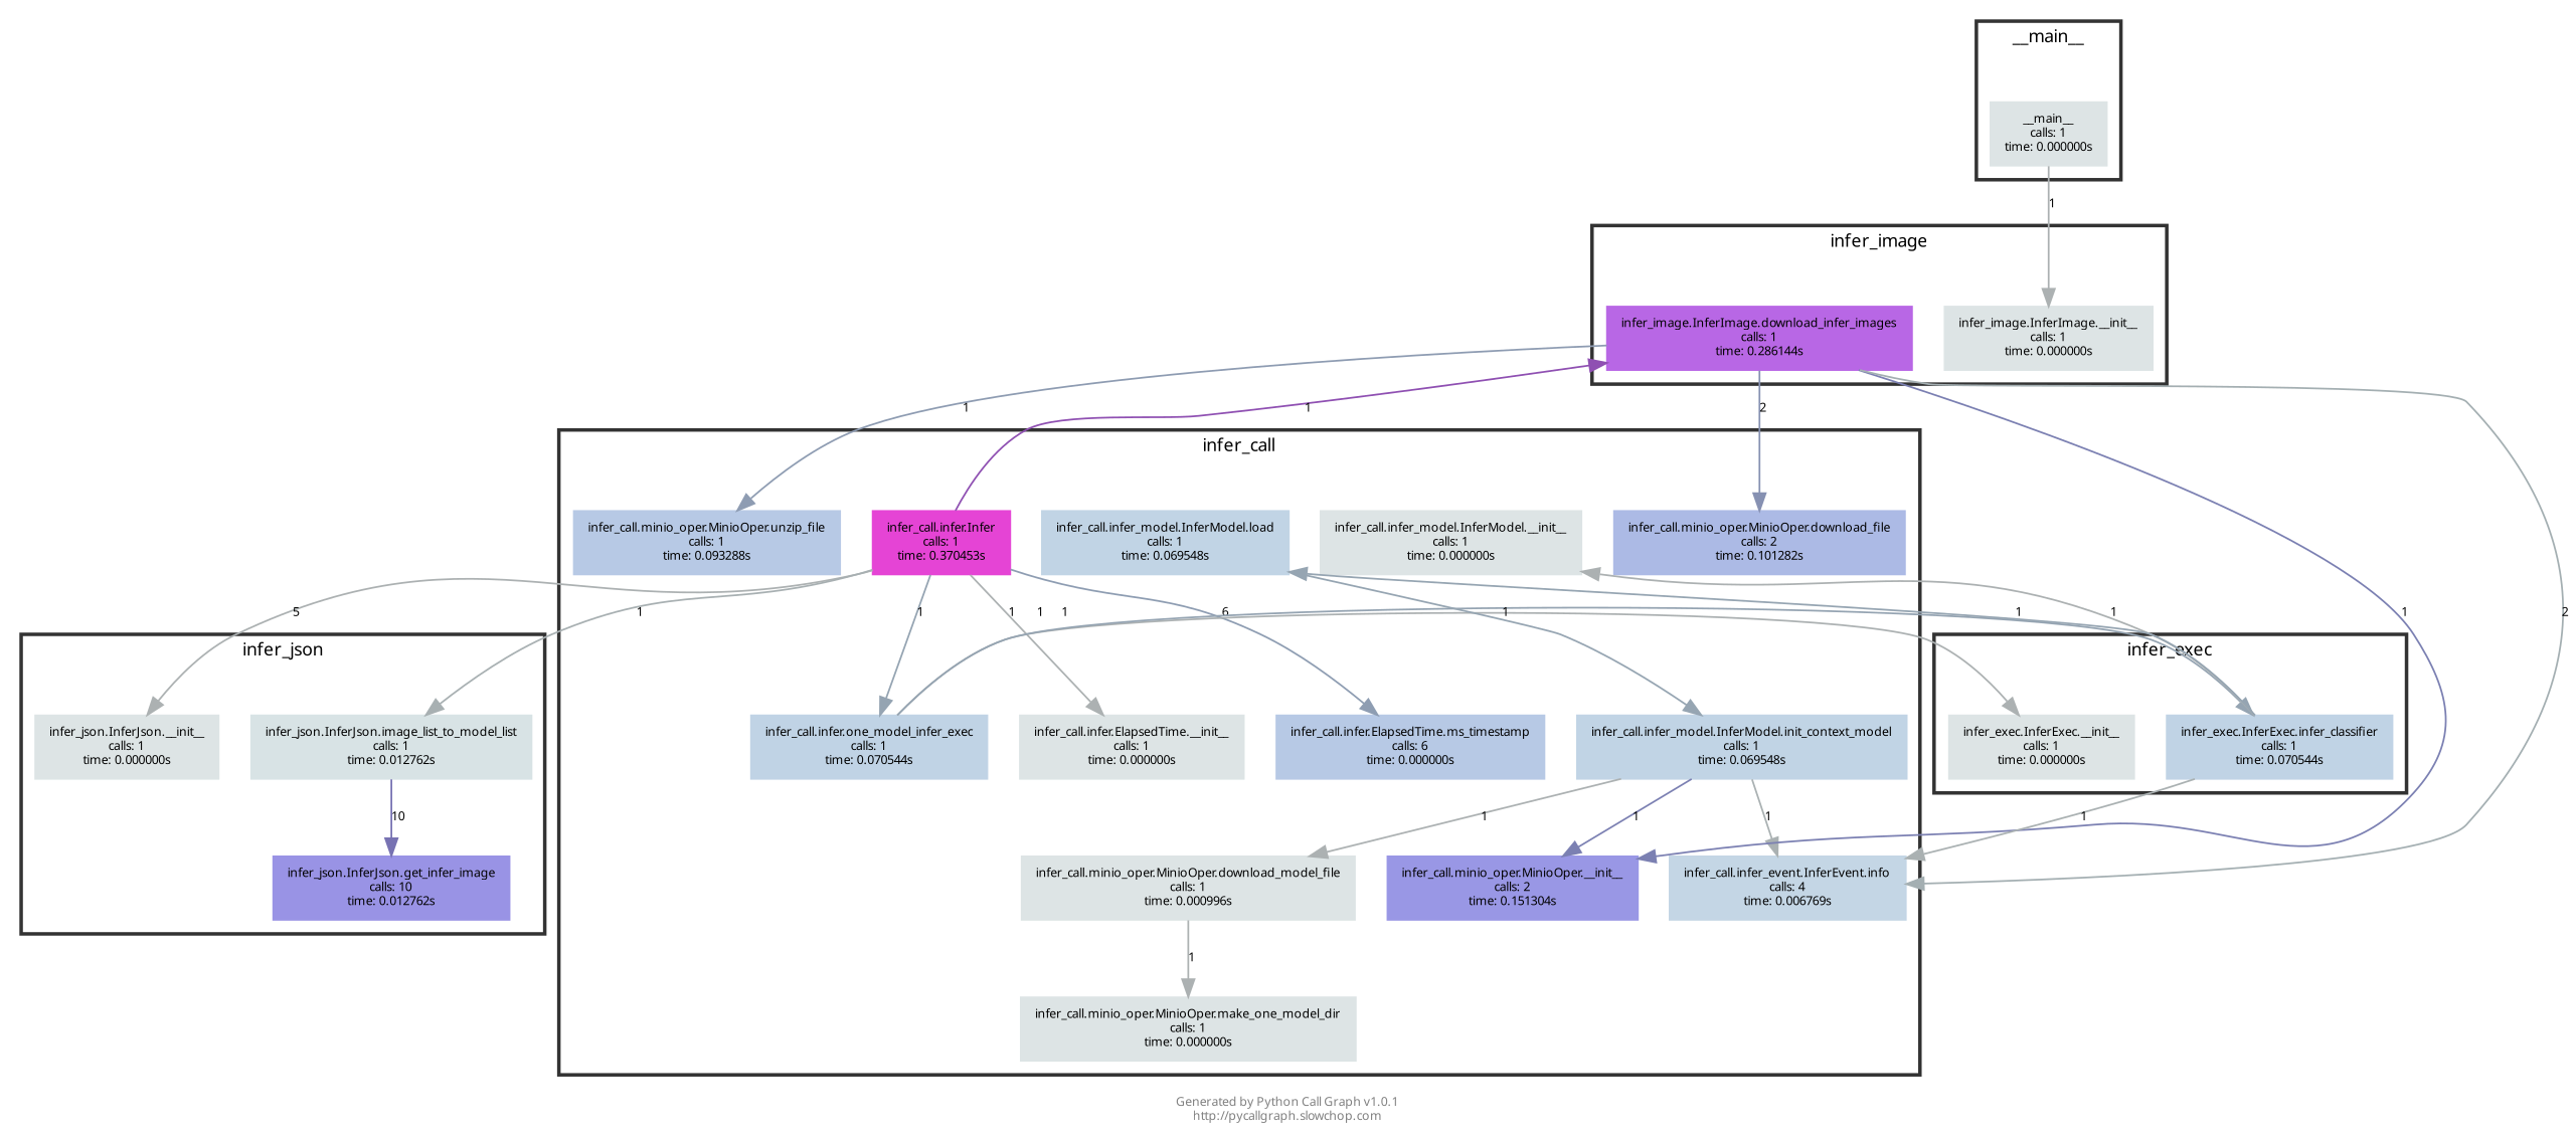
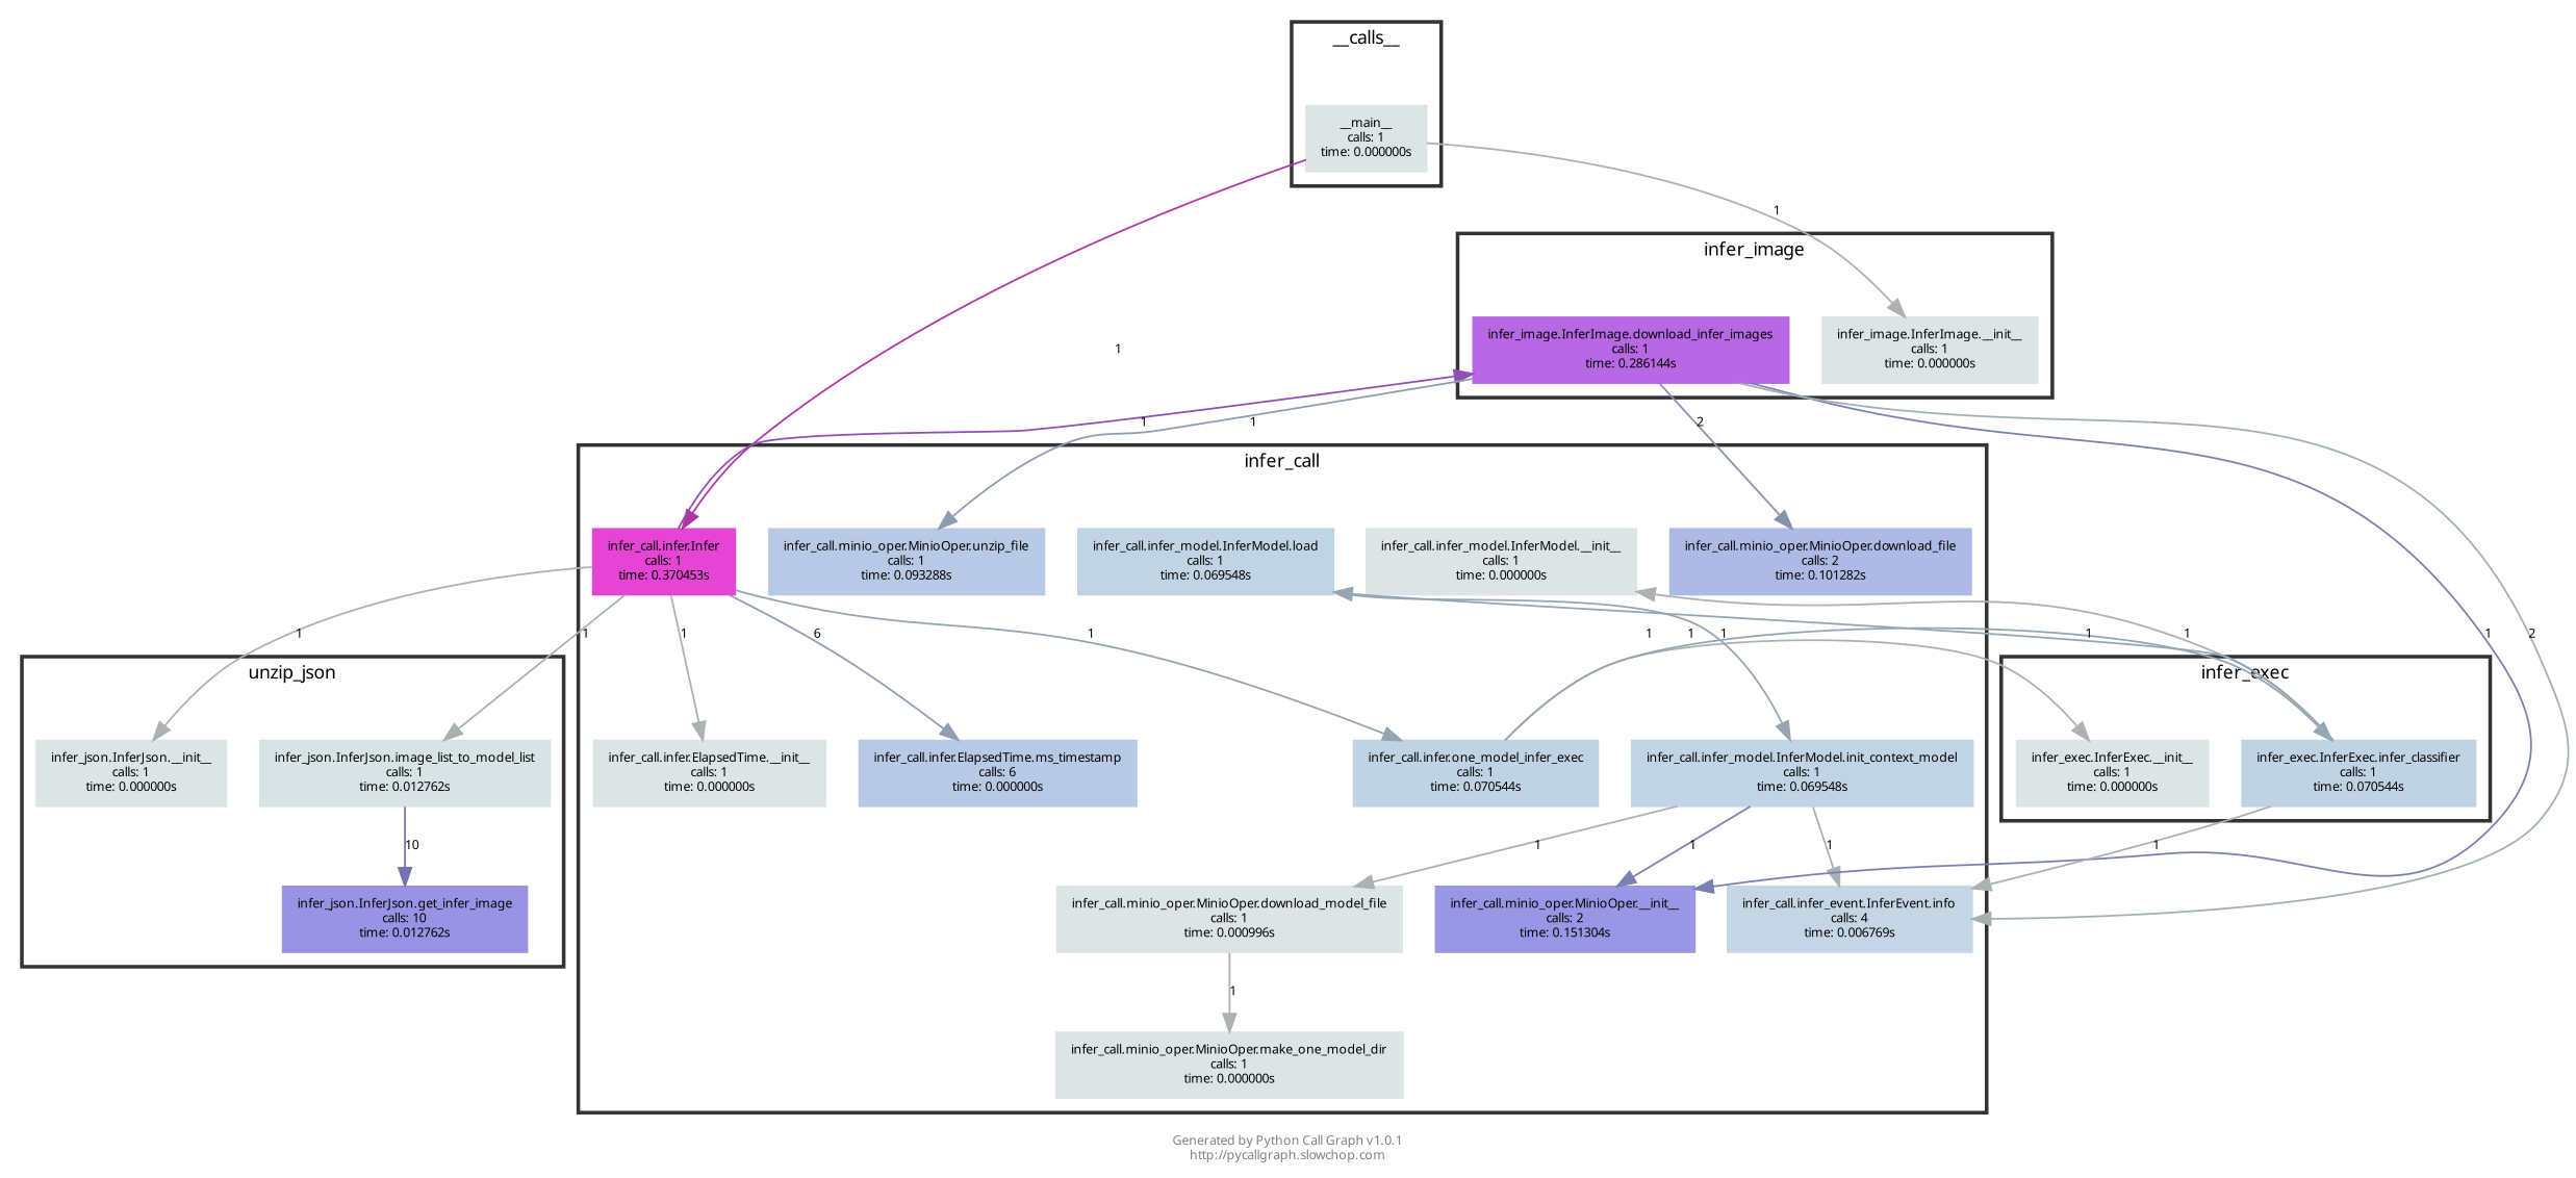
  digraph {
    fontcolor="#0000007f"
    fontname="Noto Sans"
    fontsize=7
    label="Generated by Python Call Graph v1.0.1\nhttp://pycallgraph.slowchop.com"
    node [color="#dde4e5ff" fontcolor="#000000ff" fontname="Noto Sans" fontsize=7 shape=rect style=filled]
    edge [color="#acb1b2ff" fontcolor="#000000ff" fontname="Noto Sans" fontsize=7]
    n1 [label="__main__\ncalls: 1\ntime: 0.000000s"]
    n2 [color="#e544d5ff" label="infer_call.infer.Infer\ncalls: 1\ntime: 0.370453s"]
    n3 [label="infer_call.infer.ElapsedTime.__init__\ncalls: 1\ntime: 0.000000s"]
    n4 [color="#b7c9e5ff" label="infer_call.infer.ElapsedTime.ms_timestamp\ncalls: 6\ntime: 0.000000s"]
    n5 [color="#9997e5ff" label="infer_call.minio_oper.MinioOper.__init__\ncalls: 2\ntime: 0.151304s"]
    n6 [color="#acbae5ff" label="infer_call.minio_oper.MinioOper.download_file\ncalls: 2\ntime: 0.101282s"]
    n7 [color="#b7c9e5ff" label="infer_call.minio_oper.MinioOper.unzip_file\ncalls: 1\ntime: 0.093288s"]
    n8 [color="#c4d6e5ff" label="infer_call.infer_event.InferEvent.info\ncalls: 4\ntime: 0.006769s"]
    n9 [color="#c0d3e5ff" label="infer_call.infer.one_model_infer_exec\ncalls: 1\ntime: 0.070544s"]
    n10 [label="infer_call.infer_model.InferModel.__init__\ncalls: 1\ntime: 0.000000s"]
    n11 [color="#c1d4e5ff" label="infer_call.infer_model.InferModel.load\ncalls: 1\ntime: 0.069548s"]
    n12 [color="#c1d4e5ff" label="infer_call.infer_model.InferModel.init_context_model\ncalls: 1\ntime: 0.069548s"]
    n13 [label="infer_call.minio_oper.MinioOper.download_model_file\ncalls: 1\ntime: 0.000996s"]
    n14 [label="infer_call.minio_oper.MinioOper.make_one_model_dir\ncalls: 1\ntime: 0.000000s"]
    n15 [label="infer_image.InferImage.__init__\ncalls: 1\ntime: 0.000000s"]
    n16 [color="#b867e5ff" label="infer_image.InferImage.download_infer_images\ncalls: 1\ntime: 0.286144s"]
    n17 [label="infer_json.InferJson.__init__\ncalls: 1\ntime: 0.000000s"]
    n18 [color="#d8e3e5ff" label="infer_json.InferJson.image_list_to_model_list\ncalls: 1\ntime: 0.012762s"]
    n19 [color="#9993e5ff" label="infer_json.InferJson.get_infer_image\ncalls: 10\ntime: 0.012762s"]
    n20 [label="infer_exec.InferExec.__init__\ncalls: 1\ntime: 0.000000s"]
    n21 [color="#c0d3e5ff" label="infer_exec.InferExec.infer_classifier\ncalls: 1\ntime: 0.070544s"]
    subgraph cluster_1 {
      color="#000000cc"
      fontcolor=black
      fontsize=10
-     label=__main__
+     label=__calls__
      style=bold
      n1
    }
    subgraph cluster_2 {
      color="#000000cc"
      fontcolor=black
      fontsize=10
      label=infer_call
      style=bold
      n2
      n3
      n4
      n5
      n6
      n7
      n8
      n9
      n10
      n11
      n12
      n13
      n14
    }
    subgraph cluster_3 {
      color="#000000cc"
      fontcolor=black
      fontsize=10
      label=infer_image
      style=bold
      n15
      n16
    }
    subgraph cluster_4 {
      color="#000000cc"
      fontcolor=black
      fontsize=10
-     label=infer_json
+     label=unzip_json
      style=bold
      n17
      n18
      n19
    }
    subgraph cluster_5 {
      color="#000000cc"
      fontcolor=black
      fontsize=10
      label=infer_exec
      style=bold
      n20
      n21
    }
+   n1 -> n2 [color="#b235a6ff" label=1]
    n1 -> n15 [label=1]
    n2 -> n3 [label=1]
    n2 -> n4 [color="#8e9db2ff" label=6]
    n2 -> n9 [color="#95a4b2ff" label=1]
    n2 -> n16 [color="#8f50b2ff" label=1]
-   n2 -> n17 [label=5]
+   n2 -> n17 [label=1]
    n2 -> n18 [color="#a8b0b2ff" label=1]
    n9 -> n20 [label=1]
    n9 -> n21 [color="#95a4b2ff" label=1]
    n11 -> n12 [color="#96a5b2ff" label=1]
    n12 -> n5 [color="#7b80b2ff" label=1]
    n12 -> n8 [color="#aab1b2ff" label=1]
    n12 -> n13 [label=1]
    n13 -> n14 [label=1]
    n16 -> n5 [color="#7b80b2ff" label=1]
    n16 -> n6 [color="#8691b2ff" label=2]
    n16 -> n7 [color="#8e9cb2ff" label=1]
    n16 -> n8 [color="#a4afb2ff" label=2]
    n18 -> n19 [color="#7772b2ff" label=10]
    n21 -> n8 [color="#aab1b2ff" label=1]
    n21 -> n10 [label=1]
    n21 -> n11 [color="#96a5b2ff" label=1]
  }
